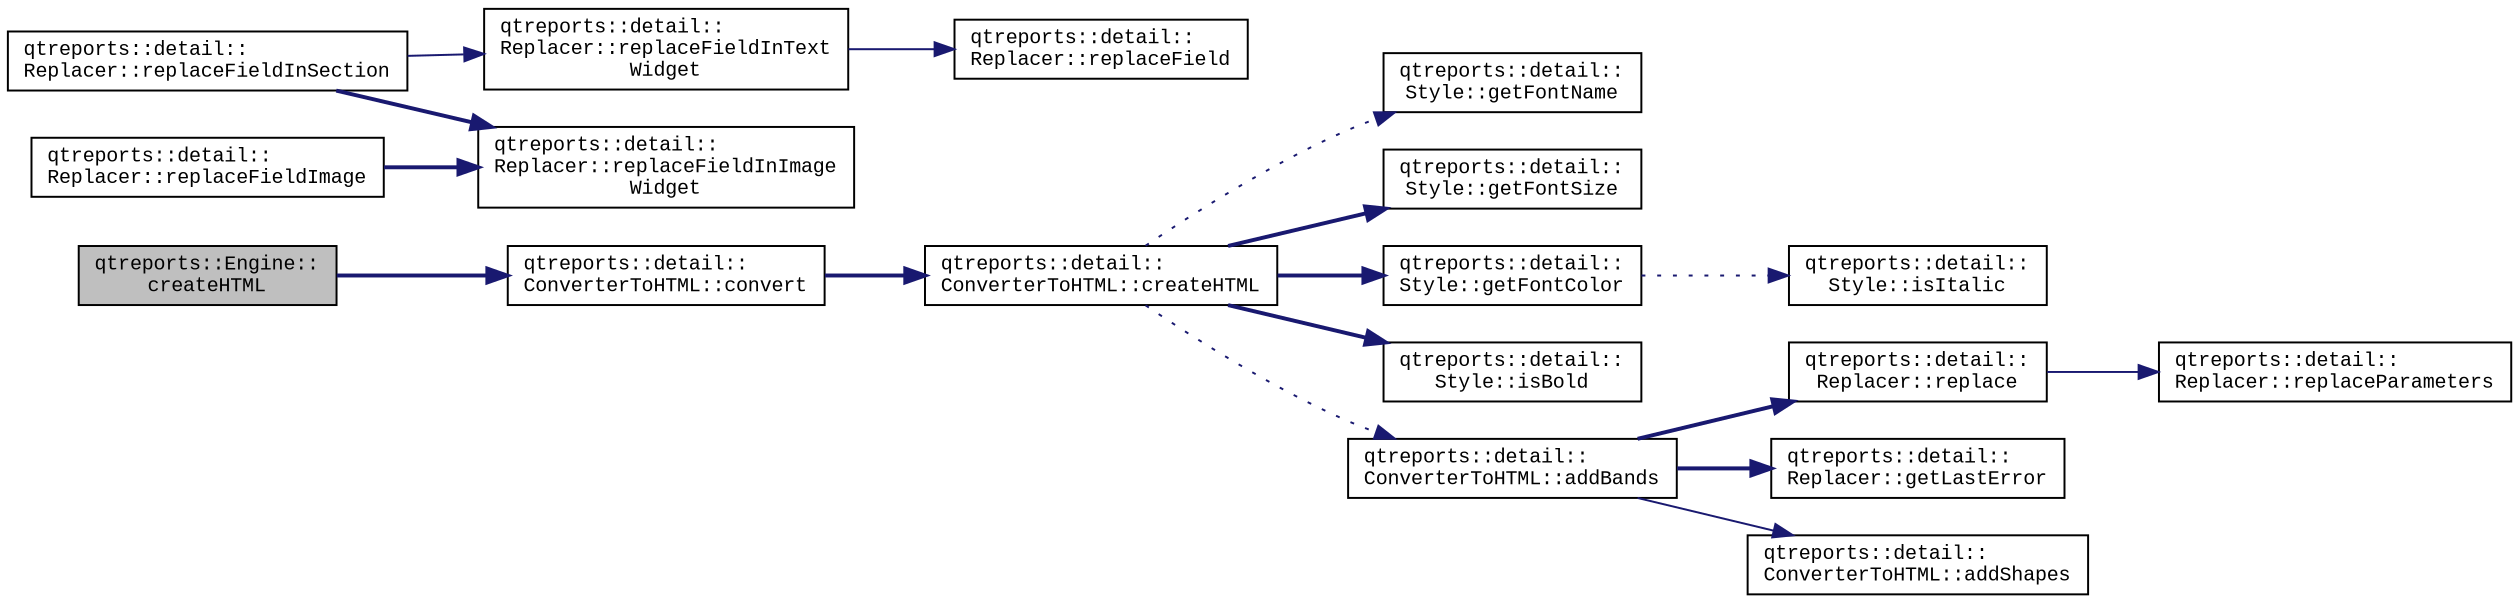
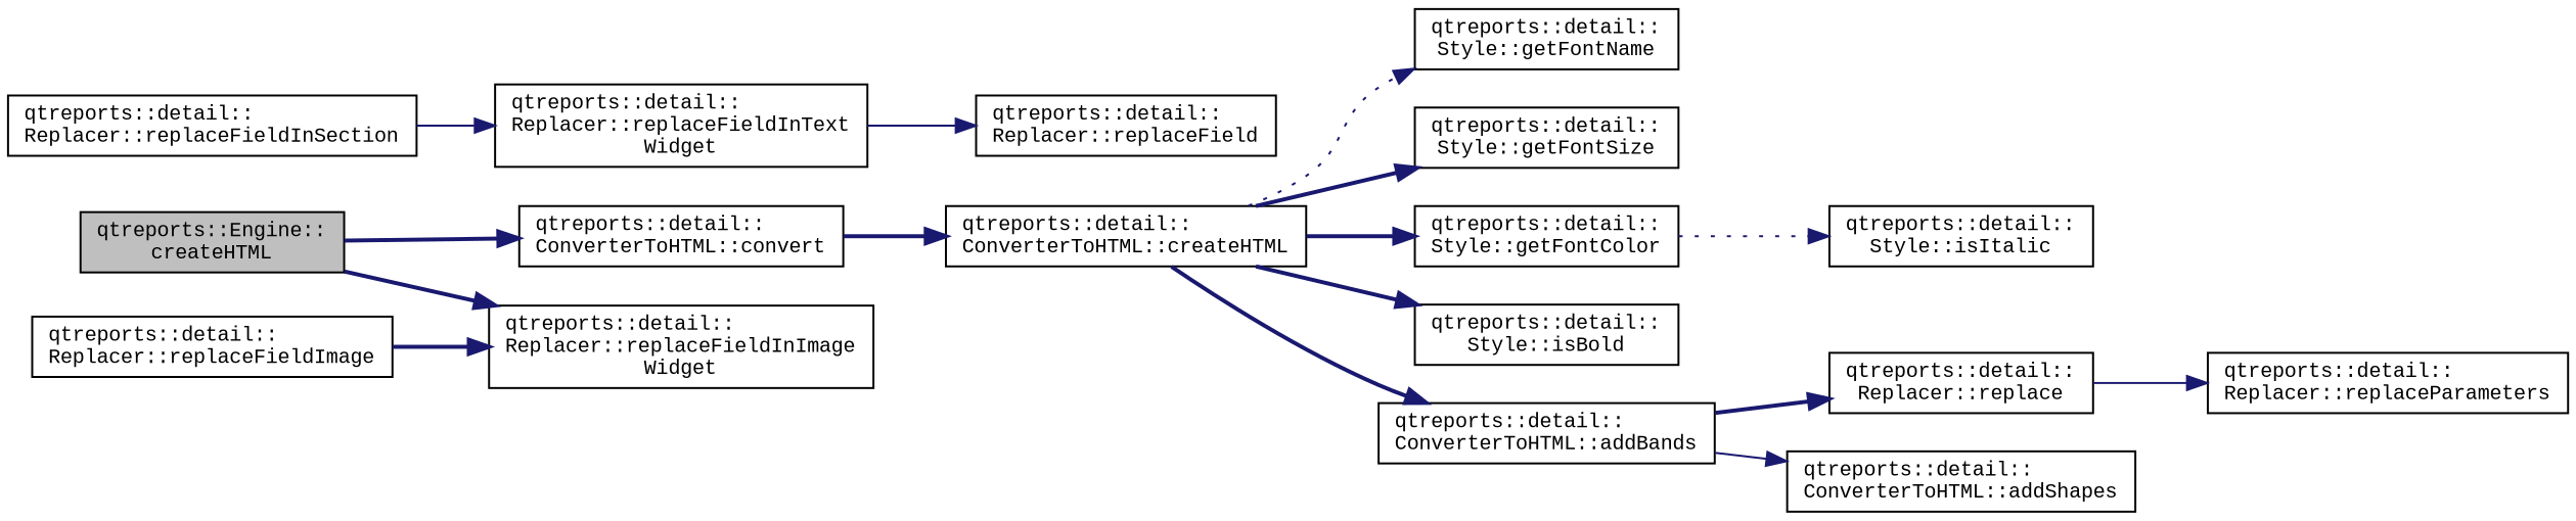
  digraph {
    fontname="Liberation Mono"
    rankdir=LR
    node [color=black fontname="Liberation Mono" fontsize=10 shape=record]
    edge [color=midnightblue fontname="Liberation Mono" fontsize=10 labelfontname=Helvetica labelfontsize=10 style=bold]
    n1 [fillcolor=grey75 fontcolor=black height=0.2 label="qtreports::Engine::\lcreateHTML" style=filled width=0.4]
    n2 [height=0.2 label="qtreports::detail::\lConverterToHTML::convert" width=0.4]
    n3 [height=0.2 label="qtreports::detail::\lConverterToHTML::createHTML" width=0.4]
    n4 [height=0.2 label="qtreports::detail::\lStyle::getFontName" width=0.4]
    n5 [height=0.2 label="qtreports::detail::\lStyle::getFontSize" width=0.4]
    n6 [height=0.2 label="qtreports::detail::\lStyle::getFontColor" width=0.4]
    n7 [height=0.2 label="qtreports::detail::\lStyle::isBold" width=0.4]
    n8 [height=0.2 label="qtreports::detail::\lConverterToHTML::addBands" width=0.4]
    n9 [height=0.2 label="qtreports::detail::\lStyle::isItalic" width=0.4]
    n10 [height=0.2 label="qtreports::detail::\lReplacer::replace" width=0.4]
-   n11 [height=0.2 label="qtreports::detail::\lReplacer::getLastError" width=0.4]
    n12 [height=0.2 label="qtreports::detail::\lConverterToHTML::addShapes" width=0.4]
    n13 [height=0.2 label="qtreports::detail::\lReplacer::replaceParameters" width=0.4]
    n14 [height=0.2 label="qtreports::detail::\lReplacer::replaceFieldInSection" width=0.4]
    n15 [height=0.2 label="qtreports::detail::\lReplacer::replaceFieldInText\lWidget" width=0.4]
    n16 [height=0.2 label="qtreports::detail::\lReplacer::replaceFieldInImage\lWidget" width=0.4]
    n17 [height=0.2 label="qtreports::detail::\lReplacer::replaceField" width=0.4]
    n18 [height=0.2 label="qtreports::detail::\lReplacer::replaceFieldImage" width=0.4]
    n1 -> n2
    n2 -> n3
    n3 -> n4 [style=dotted]
    n3 -> n5
    n3 -> n6
    n3 -> n7
-   n3 -> n8 [style=dotted]
+   n3 -> n8
    n6 -> n9 [style=dotted]
    n8 -> n10
-   n8 -> n11
    n8 -> n12 [style=solid]
    n10 -> n13 [style=solid]
    n14 -> n15 [style=solid]
-   n14 -> n16
+   n1 -> n16
    n15 -> n17 [style=solid]
    n18 -> n16
  }
